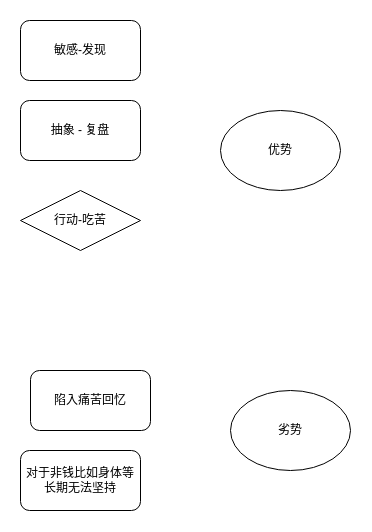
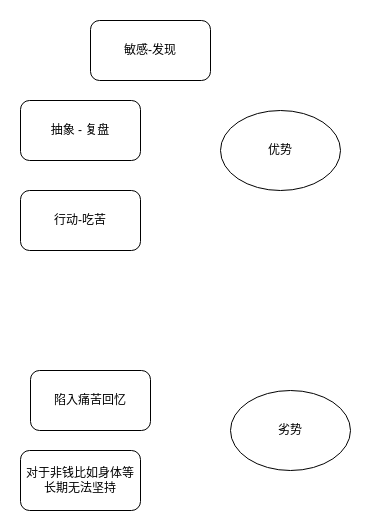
  <mxCell id="0" />
  <mxCell id="1" parent="0" />
  <mxCell id="2" value="优势" style="ellipse;whiteSpace=wrap;html=1;" vertex="1" parent="1"><mxGeometry x="220" y="110" width="120" height="80" as="geometry" /></mxCell>
- <mxCell id="3" value="敏感-发现" style="rounded=1;whiteSpace=wrap;html=1;" vertex="1" parent="1"><mxGeometry x="20" y="20" width="120" height="60" as="geometry" /></mxCell>
+ <mxCell id="3" value="敏感-发现" style="rounded=1;whiteSpace=wrap;html=1;" vertex="1" parent="1"><mxGeometry x="90" y="20" width="120" height="60" as="geometry" /></mxCell>
  <mxCell id="4" value="抽象 - 复盘" style="rounded=1;whiteSpace=wrap;html=1;" vertex="1" parent="1"><mxGeometry x="20" y="100" width="120" height="60" as="geometry" /></mxCell>
- <mxCell id="5" value="行动-吃苦" style="rhombus;whiteSpace=wrap;html=1;" vertex="1" parent="1"><mxGeometry x="20" y="190" width="120" height="60" as="geometry" /></mxCell>
+ <mxCell id="5" value="行动-吃苦" style="rounded=1;whiteSpace=wrap;html=1;" vertex="1" parent="1"><mxGeometry x="20" y="190" width="120" height="60" as="geometry" /></mxCell>
  <mxCell id="6" value="劣势" style="ellipse;whiteSpace=wrap;html=1;" vertex="1" parent="1"><mxGeometry x="230" y="390" width="120" height="80" as="geometry" /></mxCell>
  <mxCell id="7" value="陷入痛苦回忆" style="rounded=1;whiteSpace=wrap;html=1;" vertex="1" parent="1"><mxGeometry x="30" y="370" width="120" height="60" as="geometry" /></mxCell>
  <mxCell id="8" value="对于非钱比如身体等长期无法坚持" style="rounded=1;whiteSpace=wrap;html=1;" vertex="1" parent="1"><mxGeometry x="20" y="450" width="120" height="60" as="geometry" /></mxCell>
